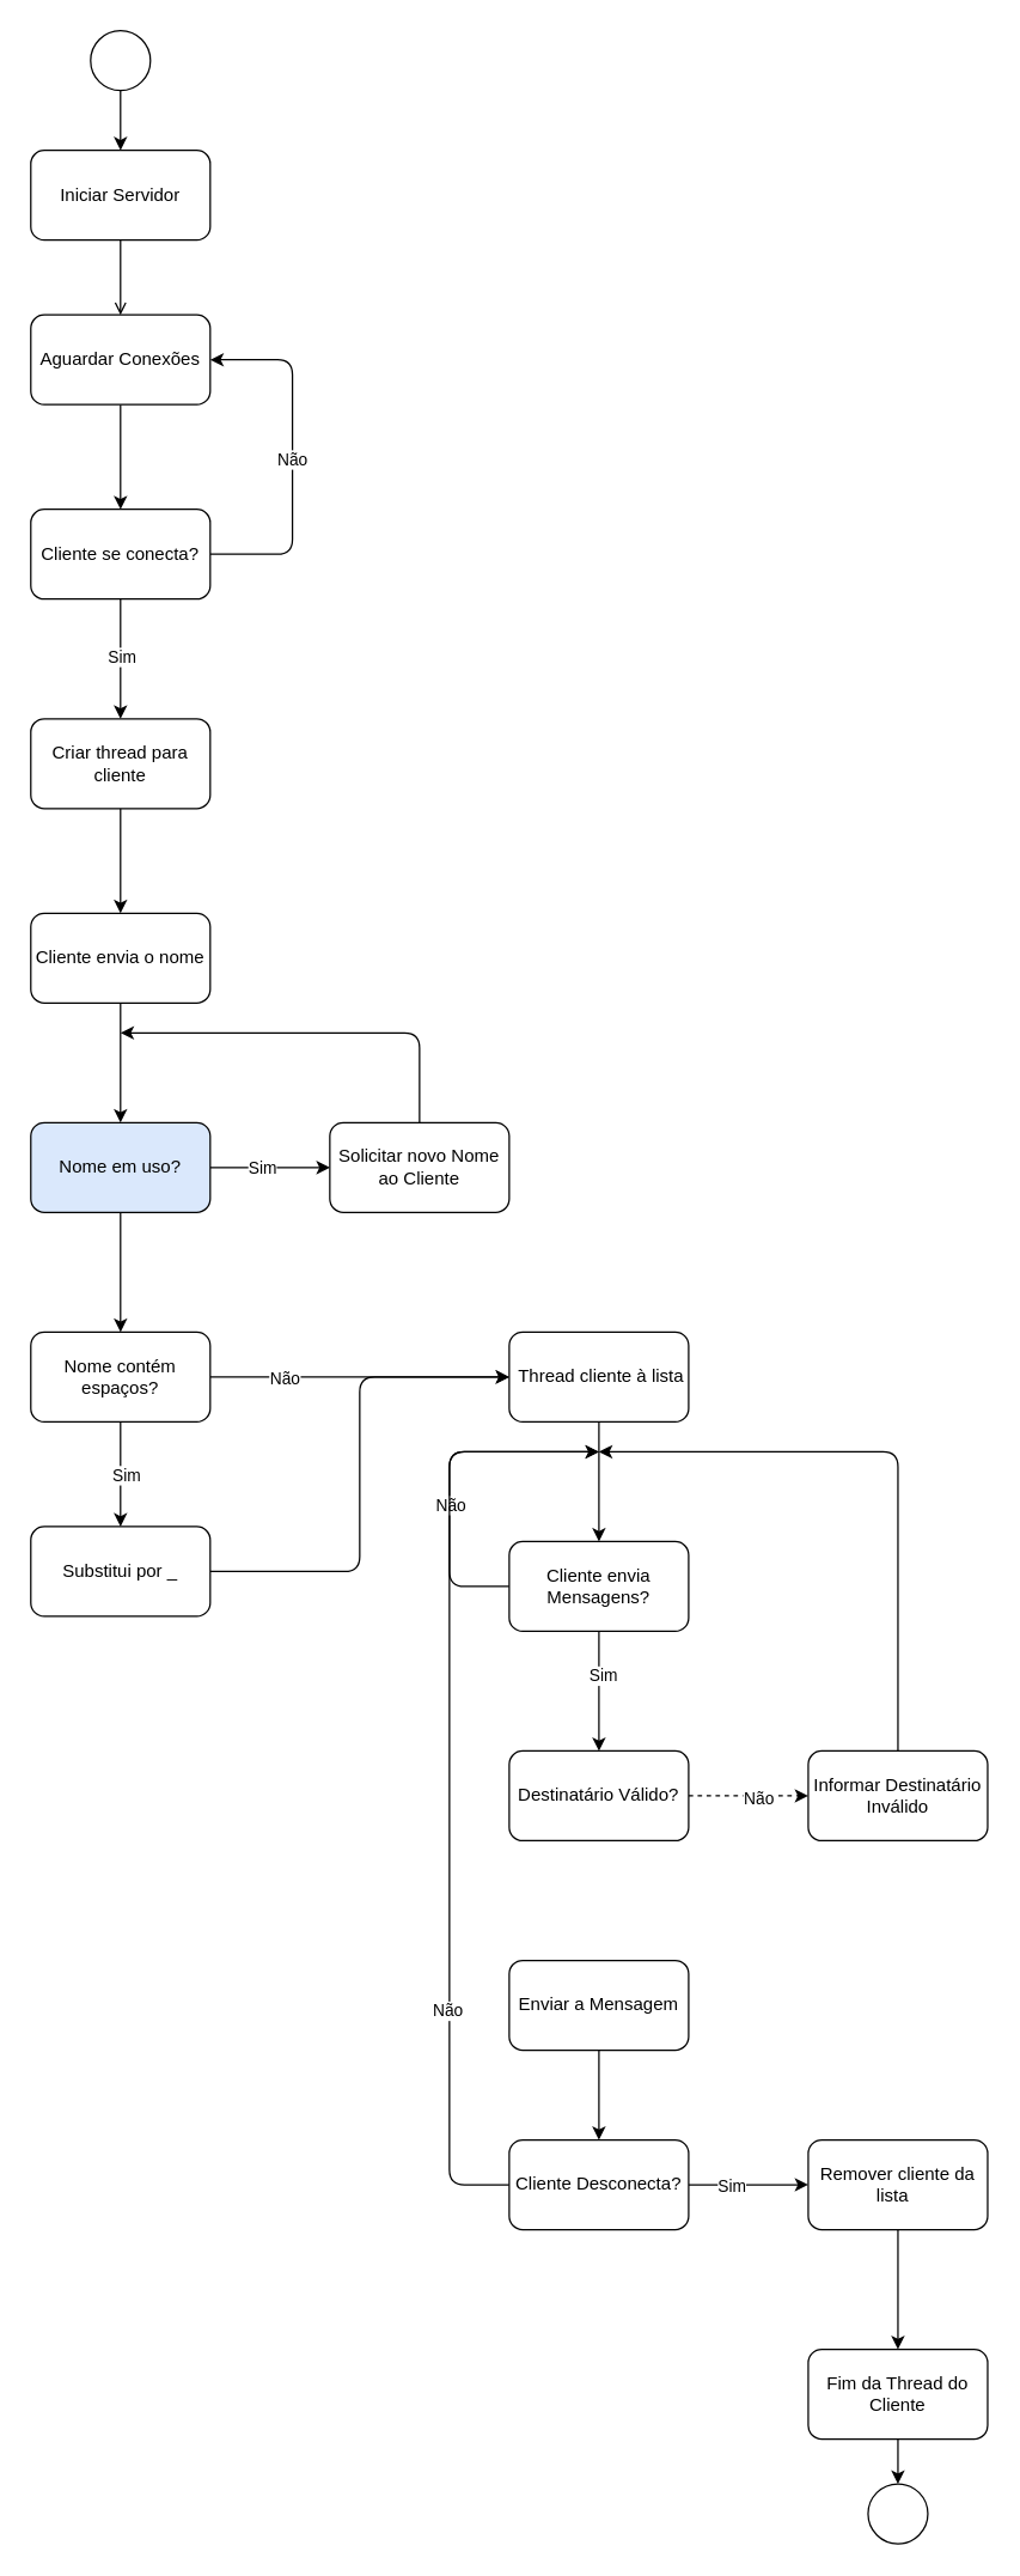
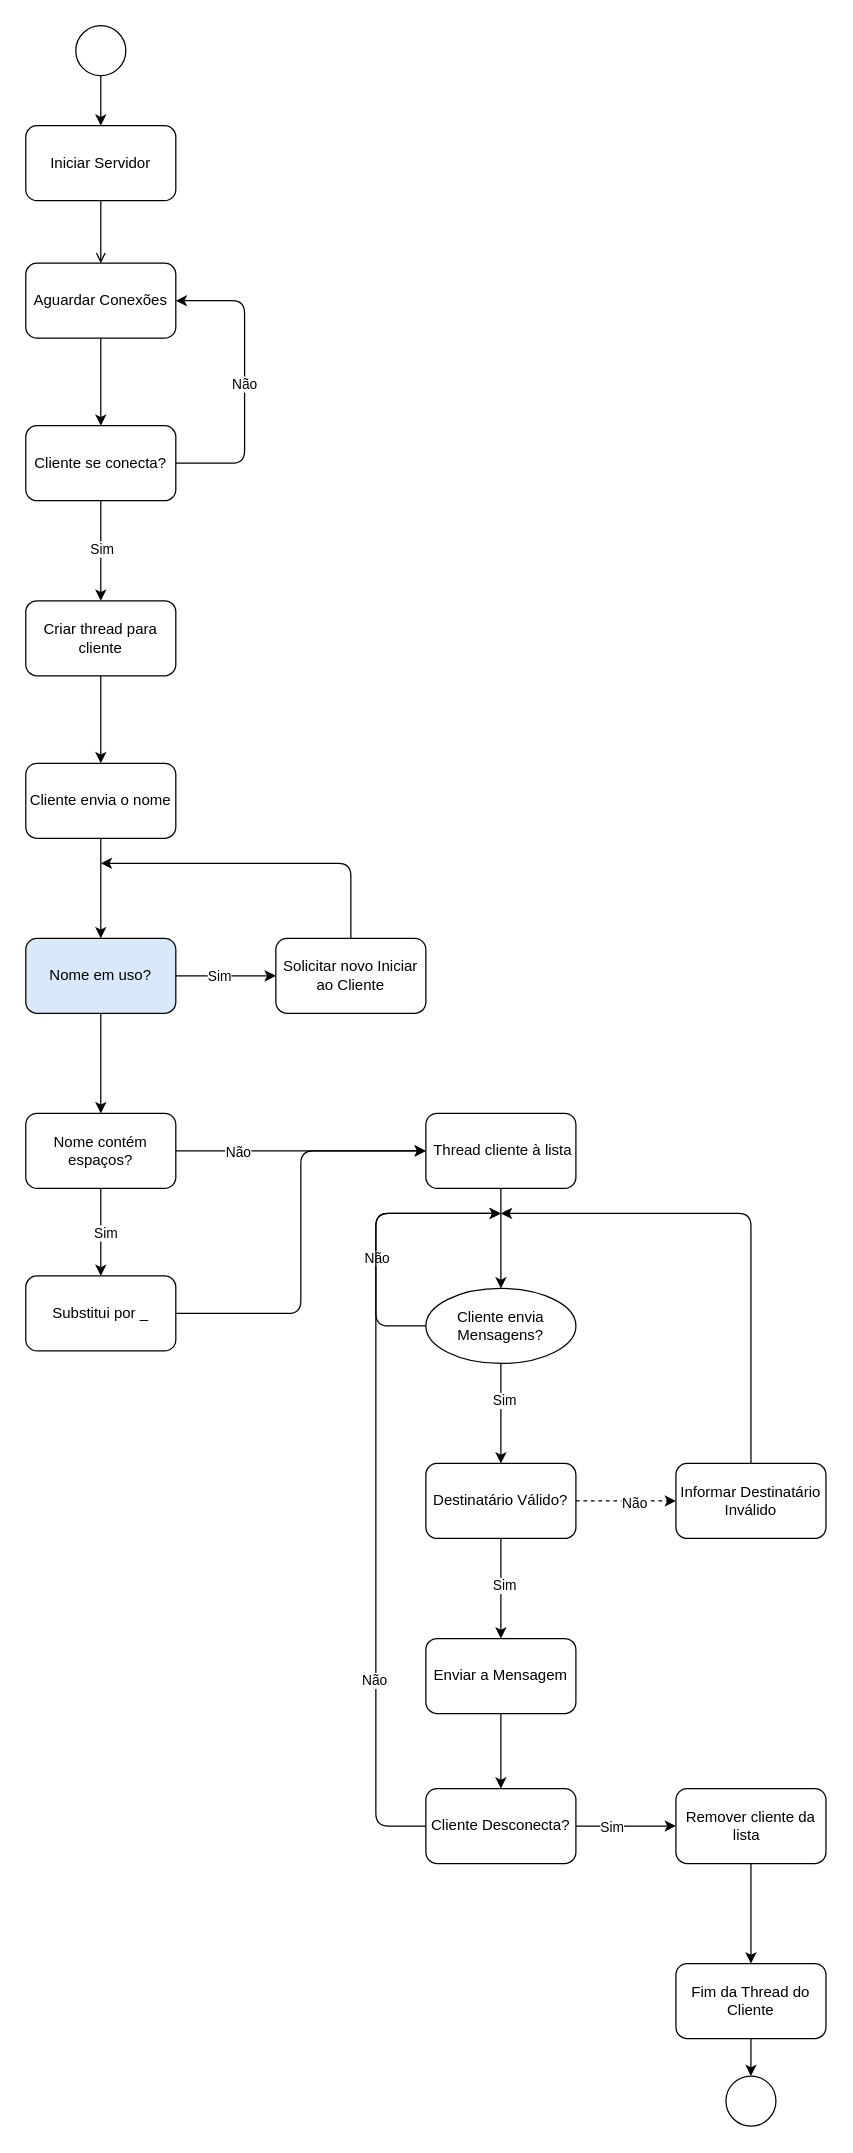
  <mxCell id="0" />
  <mxCell id="1" parent="0" />
  <mxCell id="2" value="" style="edgeStyle=none;html=1;endArrow=open;" parent="1" source="3" target="5" edge="1"><mxGeometry relative="1" as="geometry" /></mxCell>
  <mxCell id="3" value="Iniciar Servidor" style="rounded=1;whiteSpace=wrap;html=1;" parent="1" vertex="1"><mxGeometry x="20" y="100" width="120" height="60" as="geometry" /></mxCell>
  <mxCell id="4" value="" style="edgeStyle=none;html=1;" parent="1" source="5" target="10" edge="1"><mxGeometry relative="1" as="geometry" /></mxCell>
  <mxCell id="5" value="Aguardar Conexões" style="whiteSpace=wrap;html=1;rounded=1;" parent="1" vertex="1"><mxGeometry x="20" y="210" width="120" height="60" as="geometry" /></mxCell>
  <mxCell id="6" value="" style="edgeStyle=none;html=1;" parent="1" source="10" target="12" edge="1"><mxGeometry relative="1" as="geometry" /></mxCell>
  <mxCell id="7" value="Sim" style="edgeLabel;html=1;align=center;verticalAlign=middle;resizable=0;points=[];" parent="6" vertex="1" connectable="0"><mxGeometry x="-0.05" relative="1" as="geometry"><mxPoint as="offset" /></mxGeometry></mxCell>
  <mxCell id="8" style="edgeStyle=none;html=1;entryX=1;entryY=0.5;entryDx=0;entryDy=0;" parent="1" source="10" target="5" edge="1"><mxGeometry relative="1" as="geometry"><mxPoint x="195" y="190" as="targetPoint" /><Array as="points"><mxPoint x="195" y="370" /><mxPoint x="195" y="240" /></Array></mxGeometry></mxCell>
  <mxCell id="9" value="Não" style="edgeLabel;html=1;align=center;verticalAlign=middle;resizable=0;points=[];" parent="8" vertex="1" connectable="0"><mxGeometry x="-0.008" y="1" relative="1" as="geometry"><mxPoint as="offset" /></mxGeometry></mxCell>
  <mxCell id="10" value="Cliente se conecta?" style="whiteSpace=wrap;html=1;rounded=1;" parent="1" vertex="1"><mxGeometry x="20" y="340" width="120" height="60" as="geometry" /></mxCell>
  <mxCell id="11" value="" style="edgeStyle=none;html=1;" parent="1" source="12" target="14" edge="1"><mxGeometry relative="1" as="geometry" /></mxCell>
  <mxCell id="12" value="Criar thread para cliente" style="whiteSpace=wrap;html=1;rounded=1;" parent="1" vertex="1"><mxGeometry x="20" y="480" width="120" height="60" as="geometry" /></mxCell>
  <mxCell id="13" value="" style="edgeStyle=none;html=1;" parent="1" source="14" target="18" edge="1"><mxGeometry relative="1" as="geometry" /></mxCell>
  <mxCell id="14" value="Cliente envia o nome" style="whiteSpace=wrap;html=1;rounded=1;" parent="1" vertex="1"><mxGeometry x="20" y="610" width="120" height="60" as="geometry" /></mxCell>
  <mxCell id="15" value="" style="edgeStyle=none;html=1;" parent="1" source="18" target="20" edge="1"><mxGeometry relative="1" as="geometry" /></mxCell>
  <mxCell id="16" value="Sim" style="edgeLabel;html=1;align=center;verticalAlign=middle;resizable=0;points=[];" parent="15" vertex="1" connectable="0"><mxGeometry x="-0.156" relative="1" as="geometry"><mxPoint as="offset" /></mxGeometry></mxCell>
  <mxCell id="17" value="" style="edgeStyle=none;html=1;" parent="1" source="18" target="53" edge="1"><mxGeometry relative="1" as="geometry" /></mxCell>
  <mxCell id="18" value="Nome em uso?" style="whiteSpace=wrap;html=1;rounded=1;fillColor=#dae8fc;" parent="1" vertex="1"><mxGeometry x="20" y="750" width="120" height="60" as="geometry" /></mxCell>
  <mxCell id="19" style="edgeStyle=none;html=1;" parent="1" source="20" edge="1"><mxGeometry relative="1" as="geometry"><mxPoint x="80" y="690" as="targetPoint" /><Array as="points"><mxPoint x="280" y="690" /></Array></mxGeometry></mxCell>
- <mxCell id="20" value="Solicitar novo Nome ao Cliente" style="whiteSpace=wrap;html=1;rounded=1;" parent="1" vertex="1"><mxGeometry x="220" y="750" width="120" height="60" as="geometry" /></mxCell>
+ <mxCell id="20" value="Solicitar novo Iniciar ao Cliente" style="whiteSpace=wrap;html=1;rounded=1;" parent="1" vertex="1"><mxGeometry x="220" y="750" width="120" height="60" as="geometry" /></mxCell>
  <mxCell id="21" value="" style="edgeStyle=none;html=1;" parent="1" source="22" target="27" edge="1"><mxGeometry relative="1" as="geometry" /></mxCell>
  <mxCell id="22" value="&amp;nbsp;Thread cliente à lista" style="whiteSpace=wrap;html=1;rounded=1;" parent="1" vertex="1"><mxGeometry x="340" y="890" width="120" height="60" as="geometry" /></mxCell>
  <mxCell id="23" value="" style="edgeStyle=none;html=1;" parent="1" source="27" target="32" edge="1"><mxGeometry relative="1" as="geometry" /></mxCell>
  <mxCell id="24" value="Sim" style="edgeLabel;html=1;align=center;verticalAlign=middle;resizable=0;points=[];" parent="23" vertex="1" connectable="0"><mxGeometry x="-0.272" y="2" relative="1" as="geometry"><mxPoint as="offset" /></mxGeometry></mxCell>
  <mxCell id="25" style="edgeStyle=none;html=1;" parent="1" source="27" edge="1"><mxGeometry relative="1" as="geometry"><mxPoint x="400" y="970" as="targetPoint" /><Array as="points"><mxPoint x="300" y="1060" /><mxPoint x="300" y="970" /></Array></mxGeometry></mxCell>
  <mxCell id="26" value="Não" style="edgeLabel;html=1;align=center;verticalAlign=middle;resizable=0;points=[];" parent="25" vertex="1" connectable="0"><mxGeometry x="0.014" relative="1" as="geometry"><mxPoint y="22" as="offset" /></mxGeometry></mxCell>
- <mxCell id="27" value="Cliente envia Mensagens?" style="whiteSpace=wrap;html=1;rounded=1;" parent="1" vertex="1"><mxGeometry x="340" y="1030" width="120" height="60" as="geometry" /></mxCell>
+ <mxCell id="27" value="Cliente envia Mensagens?" style="ellipse;whiteSpace=wrap;html=1;" parent="1" vertex="1"><mxGeometry x="340" y="1030" width="120" height="60" as="geometry" /></mxCell>
+ <mxCell id="28" value="" style="edgeStyle=none;html=1;entryX=0.5;entryY=0;entryDx=0;entryDy=0;" parent="1" source="32" target="34" edge="1"><mxGeometry relative="1" as="geometry"><mxPoint x="400" y="1320" as="targetPoint" /></mxGeometry></mxCell>
+ <mxCell id="29" value="Sim" style="edgeLabel;html=1;align=center;verticalAlign=middle;resizable=0;points=[];" parent="28" vertex="1" connectable="0"><mxGeometry x="-0.067" y="2" relative="1" as="geometry"><mxPoint as="offset" /></mxGeometry></mxCell>
  <mxCell id="30" value="" style="edgeStyle=none;html=1;dashed=1;" parent="1" source="32" target="45" edge="1"><mxGeometry relative="1" as="geometry" /></mxCell>
  <mxCell id="31" value="Não" style="edgeLabel;html=1;align=center;verticalAlign=middle;resizable=0;points=[];" parent="30" vertex="1" connectable="0"><mxGeometry x="0.142" y="-1" relative="1" as="geometry"><mxPoint as="offset" /></mxGeometry></mxCell>
  <mxCell id="32" value="&lt;span style=&quot;color: rgb(0, 0, 0);&quot;&gt;Destinatário Válido?&lt;/span&gt;" style="whiteSpace=wrap;html=1;rounded=1;" parent="1" vertex="1"><mxGeometry x="340" y="1170" width="120" height="60" as="geometry" /></mxCell>
  <mxCell id="33" value="" style="edgeStyle=none;html=1;" parent="1" source="34" target="39" edge="1"><mxGeometry relative="1" as="geometry" /></mxCell>
  <mxCell id="34" value="Enviar a Mensagem" style="whiteSpace=wrap;html=1;rounded=1;" parent="1" vertex="1"><mxGeometry x="340" y="1310" width="120" height="60" as="geometry" /></mxCell>
  <mxCell id="35" value="" style="edgeStyle=none;html=1;" parent="1" source="39" target="41" edge="1"><mxGeometry relative="1" as="geometry" /></mxCell>
  <mxCell id="36" value="Sim" style="edgeLabel;html=1;align=center;verticalAlign=middle;resizable=0;points=[];" vertex="1" connectable="0" parent="35"><mxGeometry x="-0.3" relative="1" as="geometry"><mxPoint as="offset" /></mxGeometry></mxCell>
  <mxCell id="37" style="edgeStyle=none;html=1;" edge="1" parent="1" source="39"><mxGeometry relative="1" as="geometry"><mxPoint x="400" y="970" as="targetPoint" /><Array as="points"><mxPoint x="300" y="1460" /><mxPoint x="300" y="970" /></Array></mxGeometry></mxCell>
  <mxCell id="38" value="Não" style="edgeLabel;html=1;align=center;verticalAlign=middle;resizable=0;points=[];" vertex="1" connectable="0" parent="37"><mxGeometry x="-0.502" y="2" relative="1" as="geometry"><mxPoint as="offset" /></mxGeometry></mxCell>
  <mxCell id="39" value="Cliente Desconecta?" style="whiteSpace=wrap;html=1;rounded=1;" parent="1" vertex="1"><mxGeometry x="340" y="1430" width="120" height="60" as="geometry" /></mxCell>
  <mxCell id="40" value="" style="edgeStyle=none;html=1;" parent="1" source="41" target="43" edge="1"><mxGeometry relative="1" as="geometry" /></mxCell>
  <mxCell id="41" value="Remover cliente da lista&amp;nbsp;&amp;nbsp;" style="whiteSpace=wrap;html=1;rounded=1;" parent="1" vertex="1"><mxGeometry x="540" y="1430" width="120" height="60" as="geometry" /></mxCell>
  <mxCell id="42" style="edgeStyle=none;html=1;" parent="1" source="43" target="48" edge="1"><mxGeometry relative="1" as="geometry" /></mxCell>
  <mxCell id="43" value="Fim da Thread do Cliente" style="whiteSpace=wrap;html=1;rounded=1;" parent="1" vertex="1"><mxGeometry x="540" y="1570" width="120" height="60" as="geometry" /></mxCell>
  <mxCell id="44" style="edgeStyle=none;html=1;" parent="1" source="45" edge="1"><mxGeometry relative="1" as="geometry"><mxPoint x="400" y="970" as="targetPoint" /><Array as="points"><mxPoint x="600" y="970" /></Array></mxGeometry></mxCell>
  <mxCell id="45" value="Informar Destinatário Inválido" style="whiteSpace=wrap;html=1;rounded=1;" parent="1" vertex="1"><mxGeometry x="540" y="1170" width="120" height="60" as="geometry" /></mxCell>
  <mxCell id="46" style="edgeStyle=none;html=1;exitX=0.5;exitY=1;exitDx=0;exitDy=0;entryX=0.5;entryY=0;entryDx=0;entryDy=0;" parent="1" source="47" target="3" edge="1"><mxGeometry relative="1" as="geometry" /></mxCell>
  <mxCell id="47" value="" style="ellipse;whiteSpace=wrap;html=1;aspect=fixed;" parent="1" vertex="1"><mxGeometry x="60" y="20" width="40" height="40" as="geometry" /></mxCell>
  <mxCell id="48" value="" style="ellipse;whiteSpace=wrap;html=1;aspect=fixed;" parent="1" vertex="1"><mxGeometry x="580" y="1660" width="40" height="40" as="geometry" /></mxCell>
  <mxCell id="49" value="" style="edgeStyle=none;html=1;" parent="1" source="53" target="55" edge="1"><mxGeometry relative="1" as="geometry" /></mxCell>
  <mxCell id="50" value="Sim" style="edgeLabel;html=1;align=center;verticalAlign=middle;resizable=0;points=[];" parent="49" vertex="1" connectable="0"><mxGeometry x="0.01" y="3" relative="1" as="geometry"><mxPoint as="offset" /></mxGeometry></mxCell>
  <mxCell id="51" style="edgeStyle=none;html=1;" parent="1" source="53" target="22" edge="1"><mxGeometry relative="1" as="geometry" /></mxCell>
  <mxCell id="52" value="Não" style="edgeLabel;html=1;align=center;verticalAlign=middle;resizable=0;points=[];" parent="51" vertex="1" connectable="0"><mxGeometry x="-0.508" y="-1" relative="1" as="geometry"><mxPoint y="-1" as="offset" /></mxGeometry></mxCell>
  <mxCell id="53" value="Nome contém espaços?" style="whiteSpace=wrap;html=1;rounded=1;" parent="1" vertex="1"><mxGeometry x="20" y="890" width="120" height="60" as="geometry" /></mxCell>
  <mxCell id="54" style="edgeStyle=none;html=1;entryX=0;entryY=0.5;entryDx=0;entryDy=0;" parent="1" source="55" target="22" edge="1"><mxGeometry relative="1" as="geometry"><mxPoint x="240" y="920" as="targetPoint" /><Array as="points"><mxPoint x="240" y="1050" /><mxPoint x="240" y="920" /></Array></mxGeometry></mxCell>
  <mxCell id="55" value="Substitui por _" style="whiteSpace=wrap;html=1;rounded=1;" parent="1" vertex="1"><mxGeometry x="20" y="1020" width="120" height="60" as="geometry" /></mxCell>
